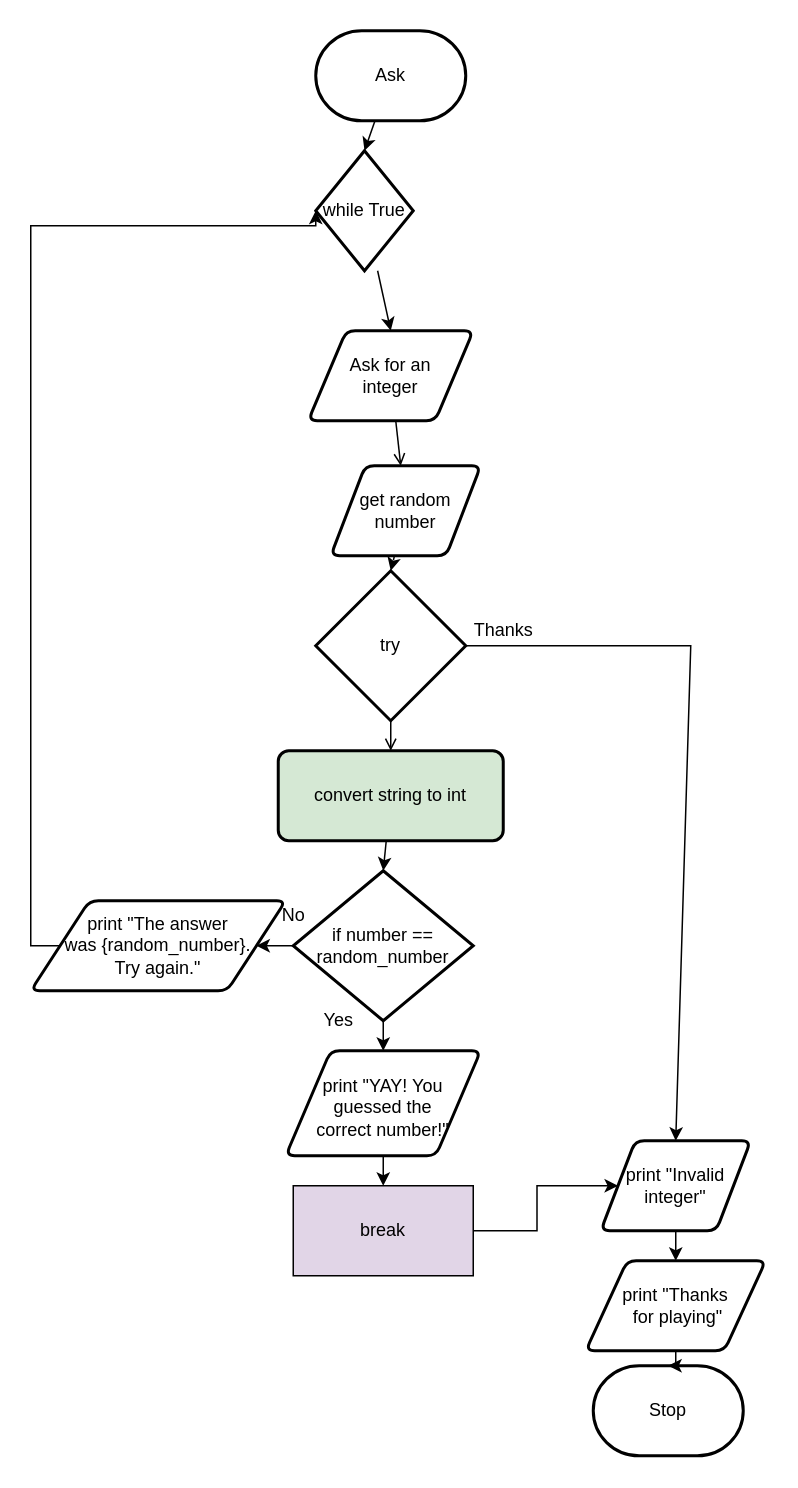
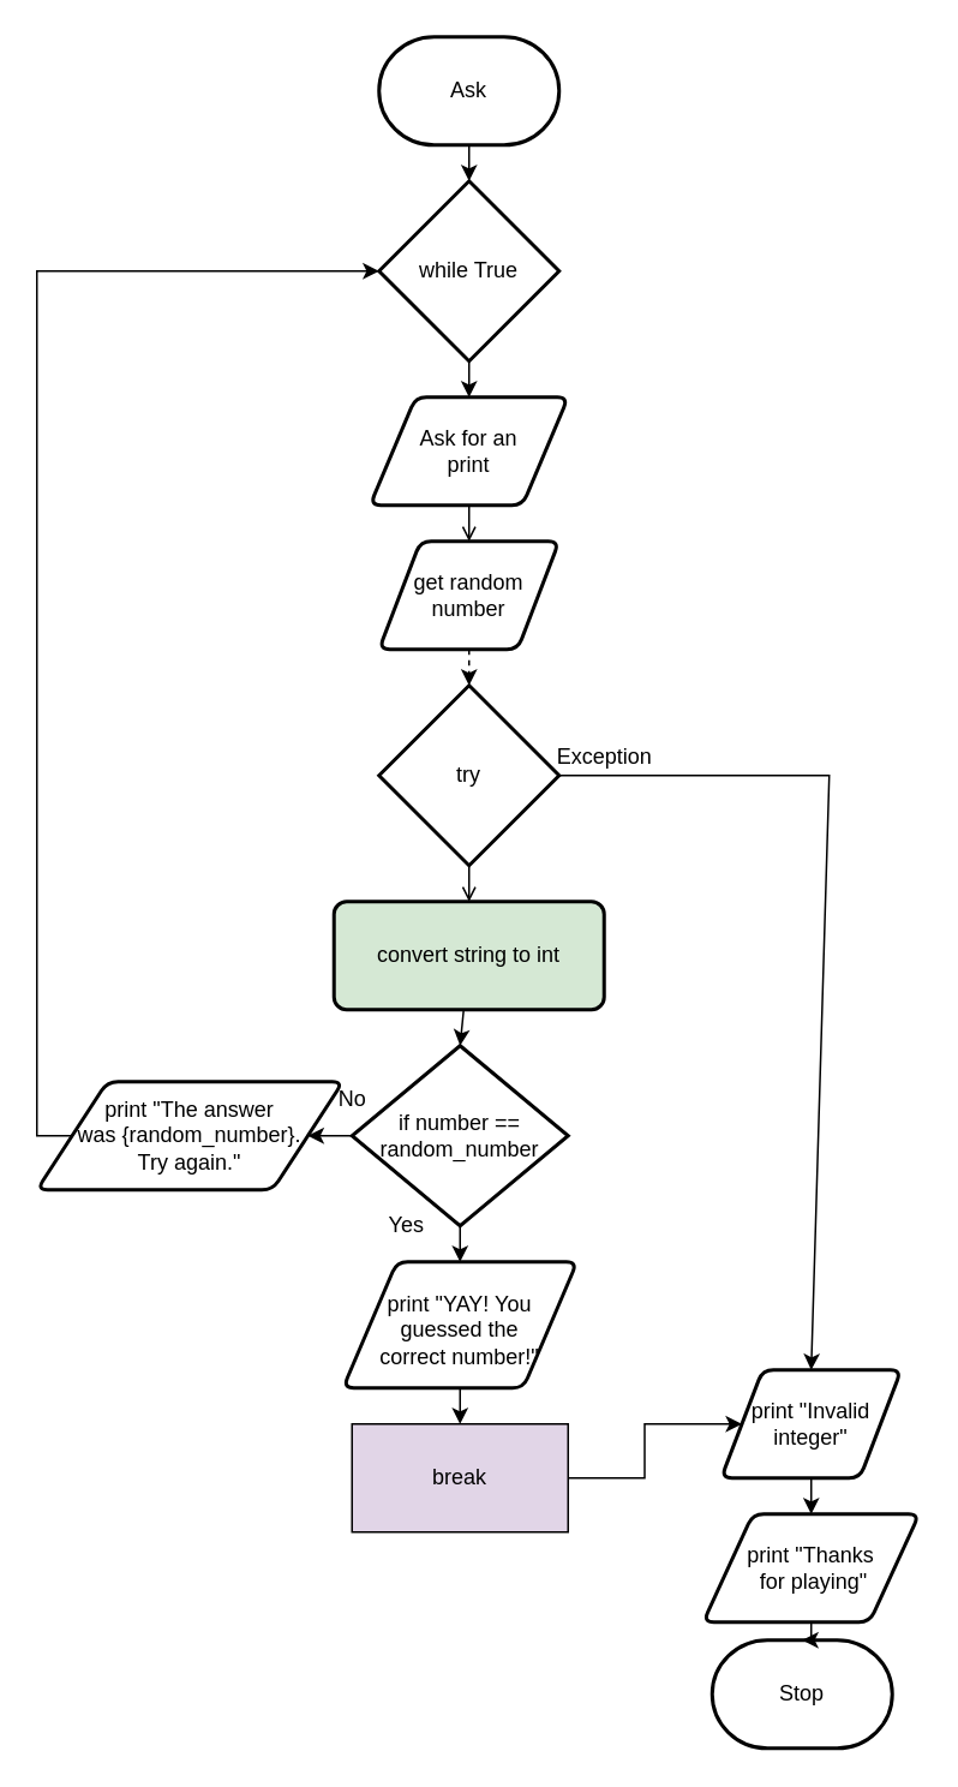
  <mxCell id="0" />
  <mxCell id="1" parent="0" />
  <mxCell id="2" style="edgeStyle=none;html=1;entryX=0.5;entryY=0;entryDx=0;entryDy=0;entryPerimeter=0;" edge="1" parent="1" source="3" target="20"><mxGeometry relative="1" as="geometry" /></mxCell>
  <mxCell id="3" value="Ask" style="strokeWidth=2;html=1;shape=mxgraph.flowchart.terminator;whiteSpace=wrap;" parent="1" vertex="1"><mxGeometry x="210" y="20" width="100" height="60" as="geometry" /></mxCell>
  <mxCell id="4" value="Stop" style="strokeWidth=2;html=1;shape=mxgraph.flowchart.terminator;whiteSpace=wrap;" parent="1" vertex="1"><mxGeometry x="395" y="910" width="100" height="60" as="geometry" /></mxCell>
  <mxCell id="5" style="edgeStyle=none;html=1;endArrow=open;" edge="1" parent="1" source="6" target="18"><mxGeometry relative="1" as="geometry" /></mxCell>
- <mxCell id="6" value="Ask for an &lt;br&gt;integer" style="shape=parallelogram;html=1;strokeWidth=2;perimeter=parallelogramPerimeter;whiteSpace=wrap;rounded=1;arcSize=12;size=0.23;" parent="1" vertex="1"><mxGeometry x="205" y="220" width="110" height="60" as="geometry" /></mxCell>
+ <mxCell id="6" value="Ask for an &lt;br&gt;print" style="shape=parallelogram;html=1;strokeWidth=2;perimeter=parallelogramPerimeter;whiteSpace=wrap;rounded=1;arcSize=12;size=0.23;" parent="1" vertex="1"><mxGeometry x="205" y="220" width="110" height="60" as="geometry" /></mxCell>
  <mxCell id="7" style="edgeStyle=none;html=1;entryX=0.5;entryY=0;entryDx=0;entryDy=0;endArrow=open;" parent="1" source="9" target="11" edge="1"><mxGeometry relative="1" as="geometry" /></mxCell>
  <mxCell id="8" style="edgeStyle=none;html=1;rounded=0;entryX=0.5;entryY=0;entryDx=0;entryDy=0;" parent="1" source="9" target="14" edge="1"><mxGeometry relative="1" as="geometry"><mxPoint x="540" y="490" as="targetPoint" /><Array as="points"><mxPoint x="460" y="430" /></Array></mxGeometry></mxCell>
  <mxCell id="9" value="try" style="strokeWidth=2;html=1;shape=mxgraph.flowchart.decision;whiteSpace=wrap;" parent="1" vertex="1"><mxGeometry x="210" y="380" width="100" height="100" as="geometry" /></mxCell>
  <mxCell id="10" style="edgeStyle=none;html=1;entryX=0.5;entryY=0;entryDx=0;entryDy=0;entryPerimeter=0;" parent="1" source="11" target="23" edge="1"><mxGeometry relative="1" as="geometry"><mxPoint x="260" y="580" as="targetPoint" /></mxGeometry></mxCell>
  <mxCell id="11" value="convert string to int" style="rounded=1;whiteSpace=wrap;html=1;absoluteArcSize=1;arcSize=14;strokeWidth=2;fillColor=#d5e8d4;" parent="1" vertex="1"><mxGeometry x="185" y="500" width="150" height="60" as="geometry" /></mxCell>
- <mxCell id="12" value="Thanks" style="text;html=1;align=center;verticalAlign=middle;resizable=0;points=[];autosize=1;strokeColor=none;fillColor=none;" parent="1" vertex="1"><mxGeometry x="300" y="410" width="70" height="20" as="geometry" /></mxCell>
+ <mxCell id="12" value="Exception" style="text;html=1;align=center;verticalAlign=middle;resizable=0;points=[];autosize=1;strokeColor=none;fillColor=none;" parent="1" vertex="1"><mxGeometry x="300" y="410" width="70" height="20" as="geometry" /></mxCell>
  <mxCell id="13" style="edgeStyle=orthogonalEdgeStyle;rounded=0;html=1;" parent="1" source="14" target="16" edge="1"><mxGeometry relative="1" as="geometry" /></mxCell>
  <mxCell id="14" value="print &quot;Invalid integer&quot;" style="shape=parallelogram;html=1;strokeWidth=2;perimeter=parallelogramPerimeter;whiteSpace=wrap;rounded=1;arcSize=12;size=0.23;" parent="1" vertex="1"><mxGeometry x="400" y="760" width="100" height="60" as="geometry" /></mxCell>
  <mxCell id="15" style="edgeStyle=orthogonalEdgeStyle;rounded=0;html=1;" parent="1" source="16" target="4" edge="1"><mxGeometry relative="1" as="geometry" /></mxCell>
  <mxCell id="16" value="print &quot;Thanks&lt;br&gt;&amp;nbsp;for playing&quot;" style="shape=parallelogram;html=1;strokeWidth=2;perimeter=parallelogramPerimeter;whiteSpace=wrap;rounded=1;arcSize=12;size=0.23;" parent="1" vertex="1"><mxGeometry x="390" y="840" width="120" height="60" as="geometry" /></mxCell>
  <mxCell id="17" style="edgeStyle=none;html=1;entryX=0.5;entryY=0;entryDx=0;entryDy=0;entryPerimeter=0;dashed=1;" parent="1" source="18" target="9" edge="1"><mxGeometry relative="1" as="geometry" /></mxCell>
- <mxCell id="18" value="get random number" style="shape=parallelogram;html=1;strokeWidth=2;perimeter=parallelogramPerimeter;whiteSpace=wrap;rounded=1;arcSize=12;size=0.23;" parent="1" vertex="1"><mxGeometry x="220" y="310" width="100" height="60" as="geometry" /></mxCell>
+ <mxCell id="18" value="get random number" style="shape=parallelogram;html=1;strokeWidth=2;perimeter=parallelogramPerimeter;whiteSpace=wrap;rounded=1;arcSize=12;size=0.23;" parent="1" vertex="1"><mxGeometry x="210" y="300" width="100" height="60" as="geometry" /></mxCell>
  <mxCell id="19" style="edgeStyle=none;html=1;entryX=0.5;entryY=0;entryDx=0;entryDy=0;" edge="1" parent="1" source="20" target="6"><mxGeometry relative="1" as="geometry" /></mxCell>
- <mxCell id="20" value="while True" style="strokeWidth=2;html=1;shape=mxgraph.flowchart.decision;whiteSpace=wrap;" parent="1" vertex="1"><mxGeometry x="210" y="100" width="65" height="80" as="geometry" /></mxCell>
+ <mxCell id="20" value="while True" style="strokeWidth=2;html=1;shape=mxgraph.flowchart.decision;whiteSpace=wrap;" parent="1" vertex="1"><mxGeometry x="210" y="100" width="100" height="100" as="geometry" /></mxCell>
  <mxCell id="21" style="edgeStyle=none;html=1;" parent="1" source="23" target="25" edge="1"><mxGeometry relative="1" as="geometry" /></mxCell>
  <mxCell id="22" style="edgeStyle=none;html=1;" edge="1" parent="1" source="23" target="27"><mxGeometry relative="1" as="geometry" /></mxCell>
  <mxCell id="23" value="if number == random_number" style="strokeWidth=2;html=1;shape=mxgraph.flowchart.decision;whiteSpace=wrap;" parent="1" vertex="1"><mxGeometry x="195" y="580" width="120" height="100" as="geometry" /></mxCell>
  <mxCell id="24" style="edgeStyle=none;html=1;" edge="1" parent="1" source="25" target="31"><mxGeometry relative="1" as="geometry" /></mxCell>
  <mxCell id="25" value="print &quot;YAY! You guessed the &lt;br&gt;correct number!&quot;" style="shape=parallelogram;html=1;strokeWidth=2;perimeter=parallelogramPerimeter;whiteSpace=wrap;rounded=1;arcSize=12;size=0.23;spacingLeft=0;spacingBottom=-5;" parent="1" vertex="1"><mxGeometry x="190" y="700" width="130" height="70" as="geometry" /></mxCell>
  <mxCell id="26" style="edgeStyle=orthogonalEdgeStyle;html=1;entryX=0;entryY=0.5;entryDx=0;entryDy=0;entryPerimeter=0;rounded=0;exitX=0;exitY=0.5;exitDx=0;exitDy=0;" edge="1" parent="1" source="27" target="20"><mxGeometry relative="1" as="geometry"><Array as="points"><mxPoint x="20" y="630" /><mxPoint x="20" y="150" /></Array></mxGeometry></mxCell>
  <mxCell id="27" value="print &quot;The answer &lt;br&gt;was {random_number}.&lt;br&gt;Try again.&quot;" style="shape=parallelogram;html=1;strokeWidth=2;perimeter=parallelogramPerimeter;whiteSpace=wrap;rounded=1;arcSize=12;size=0.23;" parent="1" vertex="1"><mxGeometry x="20" y="600" width="170" height="60" as="geometry" /></mxCell>
  <mxCell id="28" value="No" style="text;html=1;align=center;verticalAlign=middle;resizable=0;points=[];autosize=1;strokeColor=none;fillColor=none;" parent="1" vertex="1"><mxGeometry x="180" y="600" width="30" height="20" as="geometry" /></mxCell>
  <mxCell id="29" value="Yes" style="text;html=1;align=center;verticalAlign=middle;resizable=0;points=[];autosize=1;strokeColor=none;fillColor=none;" parent="1" vertex="1"><mxGeometry x="205" y="670" width="40" height="20" as="geometry" /></mxCell>
  <mxCell id="30" style="edgeStyle=orthogonalEdgeStyle;rounded=0;html=1;entryX=0;entryY=0.5;entryDx=0;entryDy=0;" edge="1" parent="1" source="31" target="14"><mxGeometry relative="1" as="geometry" /></mxCell>
  <mxCell id="31" value="break" style="rounded=0;whiteSpace=wrap;html=1;fillColor=#e1d5e7;" vertex="1" parent="1"><mxGeometry x="195" y="790" width="120" height="60" as="geometry" /></mxCell>
